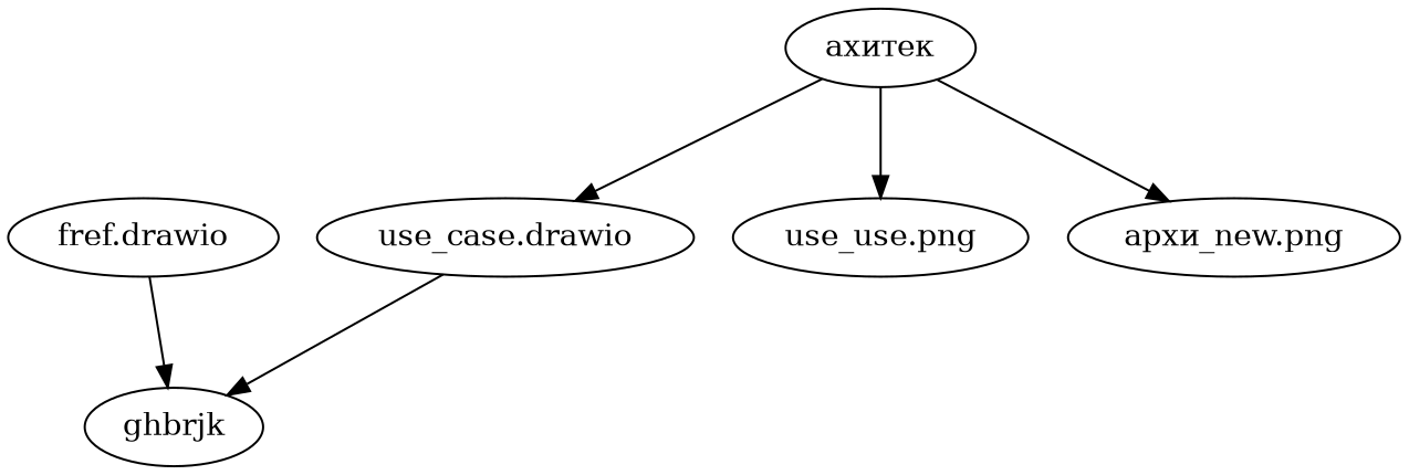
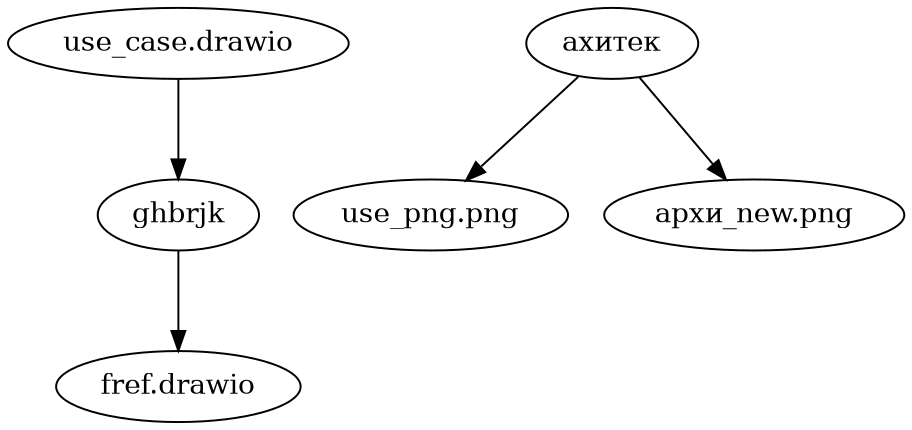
  digraph {
    n1 [label=ghbrjk]
    n2 [label="fref.drawio"]
    n3 [label="use_case.drawio"]
    "ахитек"
-   n5 [label="use_use.png"]
+   n5 [label="use_png.png"]
    n6 [label="архи_new.png"]
-   n2 -> n1 [label=" "]
+   n1 -> n2 [label=" "]
    n3 -> n1 [label=" "]
-   "ахитек" -> n3 [label=" "]
    "ахитек" -> n5 [label=" "]
    "ахитек" -> n6 [label=" "]
  }
